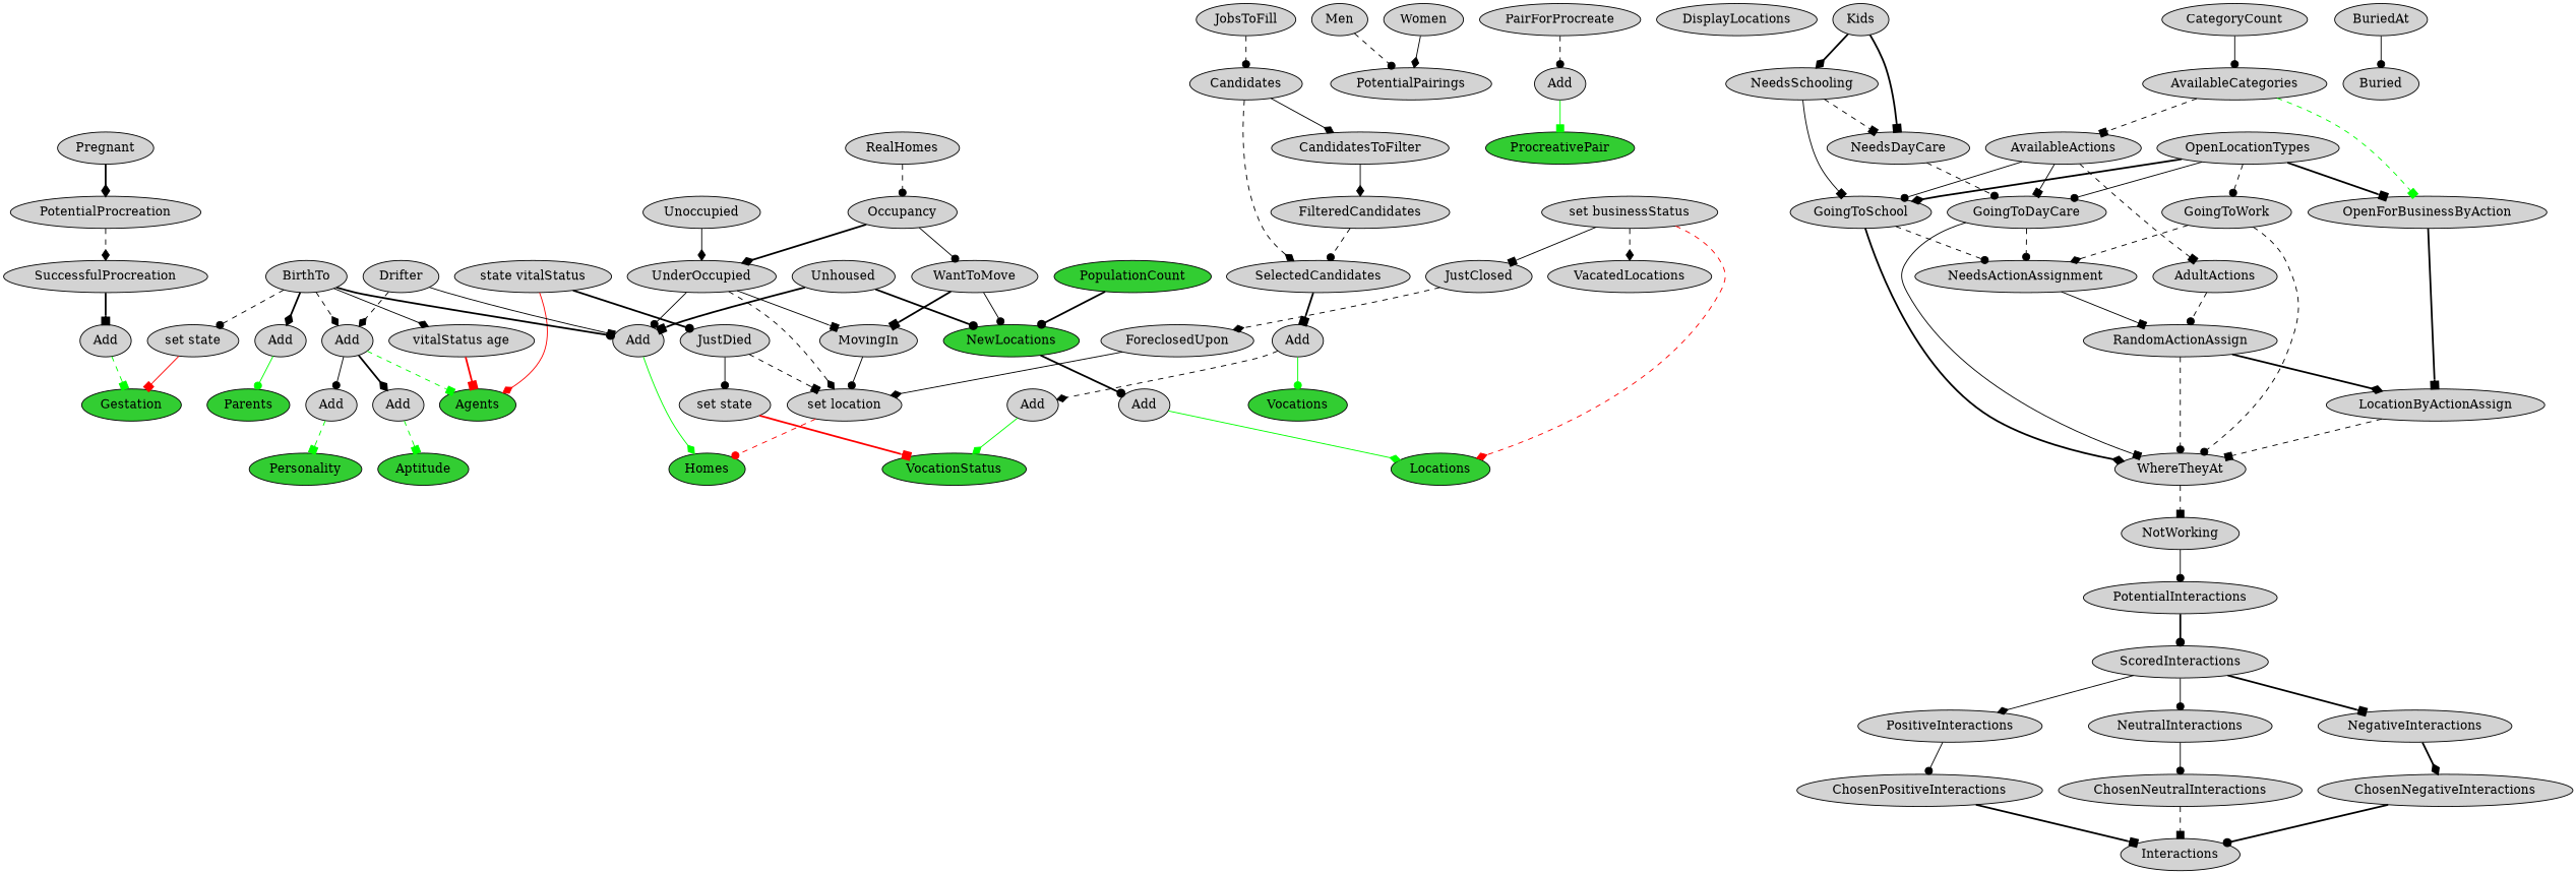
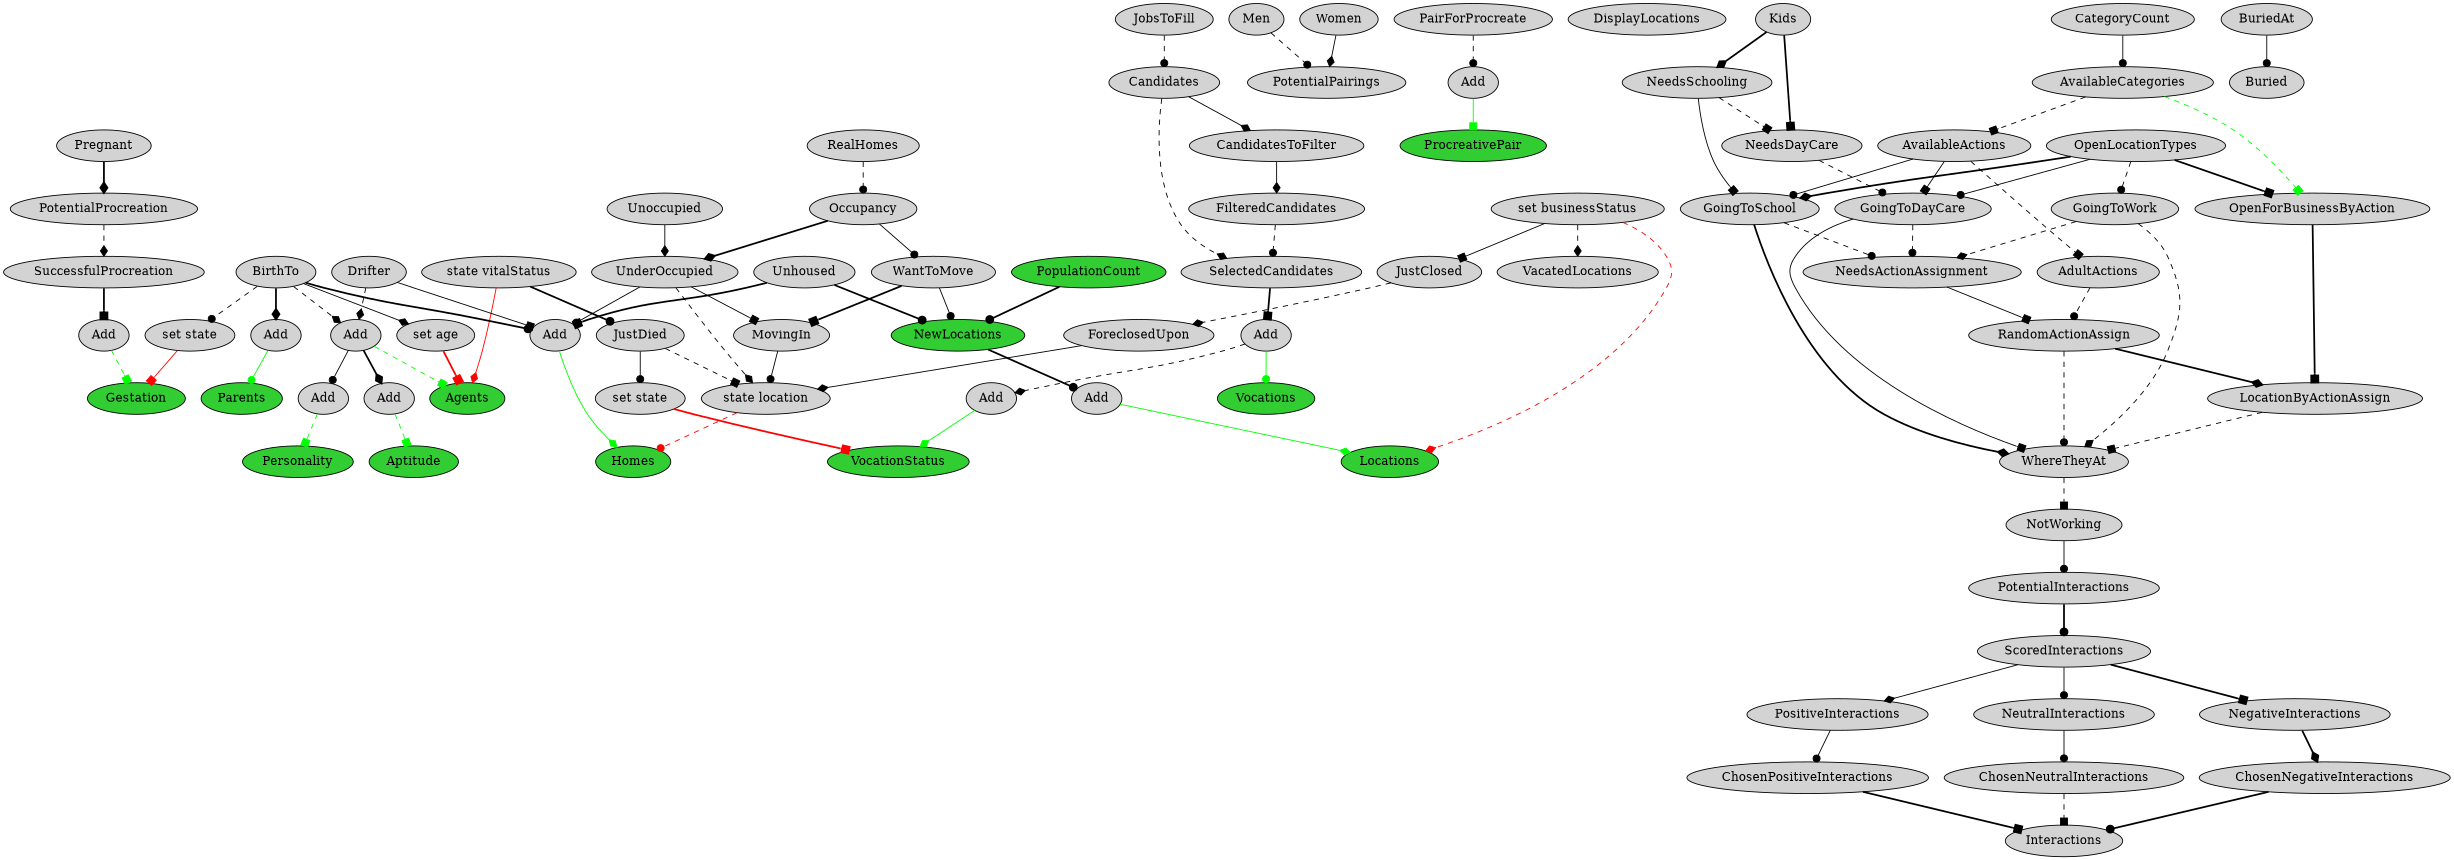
  digraph {
    fontname="DejaVu Serif"
    splines=true
    node [fontname="DejaVu Serif" style=filled]
    edge [arrowhead=dot fontname="DejaVu Serif" style=solid]
    n1 [fillcolor=limegreen label=Agents]
    n2 [label="state vitalStatus" rank=min]
    n3 [label=JustDied]
-   n4 [label="set location"]
+   n4 [label="state location"]
    n5 [label="set state"]
-   n6 [label="vitalStatus age"]
+   n6 [label="set age"]
    n7 [label=BirthTo rank=min]
    n8 [label=Add]
    n9 [label=Add]
    n10 [label="set state"]
    n11 [label=Add]
    n12 [label=Add]
    n13 [label=Add]
    n14 [fillcolor=limegreen label=Parents]
    n15 [fillcolor=limegreen label=Gestation]
    n16 [fillcolor=limegreen label=Homes]
    n17 [fillcolor=limegreen label=Personality]
    n18 [fillcolor=limegreen label=Aptitude]
    n19 [label=Drifter rank=min]
    n20 [fillcolor=limegreen label=PopulationCount rank=min]
    n21 [fillcolor=limegreen label=NewLocations]
    n22 [label=Add]
    n23 [fillcolor=limegreen label=VocationStatus]
    n24 [label=Men rank=min]
    n25 [label=PotentialPairings]
    n26 [label=Women rank=min]
    n27 [fillcolor=limegreen label=ProcreativePair]
    n28 [label=Add]
    n29 [label=PairForProcreate]
    n30 [label=PotentialProcreation]
    n31 [label=SuccessfulProcreation]
    n32 [label=Add]
    n33 [label=Pregnant rank=min]
    n34 [fillcolor=limegreen label=Locations]
    n35 [label="set businessStatus" rank=min]
    n36 [label=JustClosed]
    n37 [label=VacatedLocations]
    n38 [label=ForeclosedUpon]
    n39 [label=WantToMove]
    n40 [label=MovingIn]
    n41 [label=Occupancy]
    n42 [label=UnderOccupied]
    n43 [label=RealHomes rank=min]
    n44 [label=Unhoused rank=min]
    n45 [label=DisplayLocations rank=min]
    n46 [label=CategoryCount rank=min]
    n47 [label=AvailableCategories]
    n48 [label=AvailableActions]
    n49 [label=OpenForBusinessByAction]
    n50 [label=GoingToSchool]
    n51 [label=GoingToDayCare]
    n52 [label=AdultActions]
    n53 [label=LocationByActionAssign]
    n54 [label=WhereTheyAt]
    n55 [label=NeedsActionAssignment]
    n56 [label=RandomActionAssign]
    n57 [label=Unoccupied rank=min]
    n58 [label=BuriedAt rank=min]
    n59 [label=Buried]
    n60 [fillcolor=limegreen label=Vocations]
    n61 [label=Add]
    n62 [label=Add]
    n63 [label=SelectedCandidates]
    n64 [label=FilteredCandidates]
    n65 [label=CandidatesToFilter]
    n66 [label=Candidates]
    n67 [label=JobsToFill rank=min]
    n68 [label=OpenLocationTypes rank=min]
    n69 [label=GoingToWork]
    n70 [label=Kids rank=min]
    n71 [label=NeedsSchooling]
    n72 [label=NeedsDayCare]
    n73 [label=NotWorking]
    n74 [label=PotentialInteractions]
    n75 [label=Interactions]
    n76 [label=ChosenPositiveInteractions]
    n77 [label=PositiveInteractions]
    n78 [label=ScoredInteractions]
    n79 [label=NeutralInteractions]
    n80 [label=NegativeInteractions]
    n81 [label=ChosenNeutralInteractions]
    n82 [label=ChosenNegativeInteractions]
    n2 -> n1 [arrowhead=diamond color=red]
    n2 -> n3 [style=bold]
    n3 -> n4 [arrowhead=box style=dashed]
    n3 -> n5
    n4 -> n16 [color=red style=dashed]
    n5 -> n23 [arrowhead=box color=red style=bold]
    n6 -> n1 [arrowhead=box color=red style=bold]
    n7 -> n6 [arrowhead=diamond]
    n7 -> n8 [arrowhead=diamond style=dashed]
    n7 -> n9 [arrowhead=diamond style=bold]
    n7 -> n10 [style=dashed]
    n7 -> n11 [style=bold]
    n8 -> n1 [arrowhead=box color=green style=dashed]
    n8 -> n12
    n8 -> n13 [arrowhead=diamond style=bold]
    n9 -> n14 [color=green]
    n10 -> n15 [arrowhead=box color=red]
    n11 -> n16 [arrowhead=diamond color=green]
    n12 -> n17 [arrowhead=box color=green style=dashed]
    n13 -> n18 [arrowhead=box color=green style=dashed]
    n19 -> n8 [arrowhead=diamond style=dashed]
    n19 -> n11 [arrowhead=box]
    n20 -> n21 [style=bold]
    n21 -> n22 [style=bold]
    n22 -> n34 [arrowhead=diamond color=green]
    n24 -> n25 [style=dashed]
    n26 -> n25 [arrowhead=diamond]
    n28 -> n27 [arrowhead=box color=green]
    n29 -> n28 [style=dashed]
    n30 -> n31 [arrowhead=diamond style=dashed]
    n31 -> n32 [arrowhead=box style=bold]
    n32 -> n15 [arrowhead=box color=green style=dashed]
    n33 -> n30 [arrowhead=diamond style=bold]
    n35 -> n34 [arrowhead=diamond color=red style=dashed]
    n35 -> n36 [arrowhead=box]
    n35 -> n37 [arrowhead=diamond style=dashed]
    n36 -> n38 [arrowhead=diamond style=dashed]
    n38 -> n4 [arrowhead=diamond]
    n39 -> n21
    n39 -> n40 [arrowhead=box style=bold]
    n40 -> n4
    n41 -> n39
    n41 -> n42 [arrowhead=diamond style=bold]
    n42 -> n4 [arrowhead=diamond style=dashed]
    n42 -> n11
    n42 -> n40 [arrowhead=box]
    n43 -> n41 [style=dashed]
    n44 -> n11 [arrowhead=box style=bold]
    n44 -> n21 [style=bold]
    n46 -> n47
    n47 -> n48 [arrowhead=box style=dashed]
    n47 -> n49 [arrowhead=box color=green style=dashed]
    n48 -> n50
    n48 -> n51 [arrowhead=box]
    n48 -> n52 [arrowhead=box style=dashed]
    n49 -> n53 [arrowhead=box style=bold]
    n50 -> n54 [arrowhead=diamond style=bold]
    n50 -> n55 [style=dashed]
    n51 -> n54 [arrowhead=box]
    n51 -> n55 [style=dashed]
    n52 -> n56 [style=dashed]
    n53 -> n54 [arrowhead=box style=dashed]
    n54 -> n73 [arrowhead=box style=dashed]
    n55 -> n56 [arrowhead=box]
    n56 -> n53 [arrowhead=diamond style=bold]
    n56 -> n54 [style=dashed]
    n57 -> n42 [arrowhead=diamond]
    n58 -> n59
    n61 -> n60 [color=green]
    n61 -> n62 [arrowhead=diamond style=dashed]
    n62 -> n23 [arrowhead=diamond color=green]
    n63 -> n61 [arrowhead=box style=bold]
    n64 -> n63 [style=dashed]
    n65 -> n64 [arrowhead=diamond]
    n66 -> n63 [arrowhead=diamond style=dashed]
    n66 -> n65 [arrowhead=diamond]
    n67 -> n66 [style=dashed]
    n68 -> n49 [arrowhead=box style=bold]
    n68 -> n50 [arrowhead=diamond style=bold]
    n68 -> n51
    n68 -> n69 [style=dashed]
-   n69 -> n54 [style=dashed]
+   n69 -> n54 [arrowhead=diamond style=dashed]
    n69 -> n55 [arrowhead=diamond style=dashed]
    n70 -> n71 [arrowhead=diamond style=bold]
    n70 -> n72 [arrowhead=box style=bold]
    n71 -> n50 [arrowhead=box]
    n71 -> n72 [arrowhead=box style=dashed]
    n72 -> n51 [style=dashed]
    n73 -> n74
    n74 -> n78 [style=bold]
    n76 -> n75 [arrowhead=box style=bold]
    n77 -> n76
    n78 -> n77 [arrowhead=diamond]
    n78 -> n79
    n78 -> n80 [arrowhead=box style=bold]
    n79 -> n81
    n80 -> n82 [arrowhead=diamond style=bold]
    n81 -> n75 [arrowhead=box style=dashed]
    n82 -> n75 [style=bold]
  }
